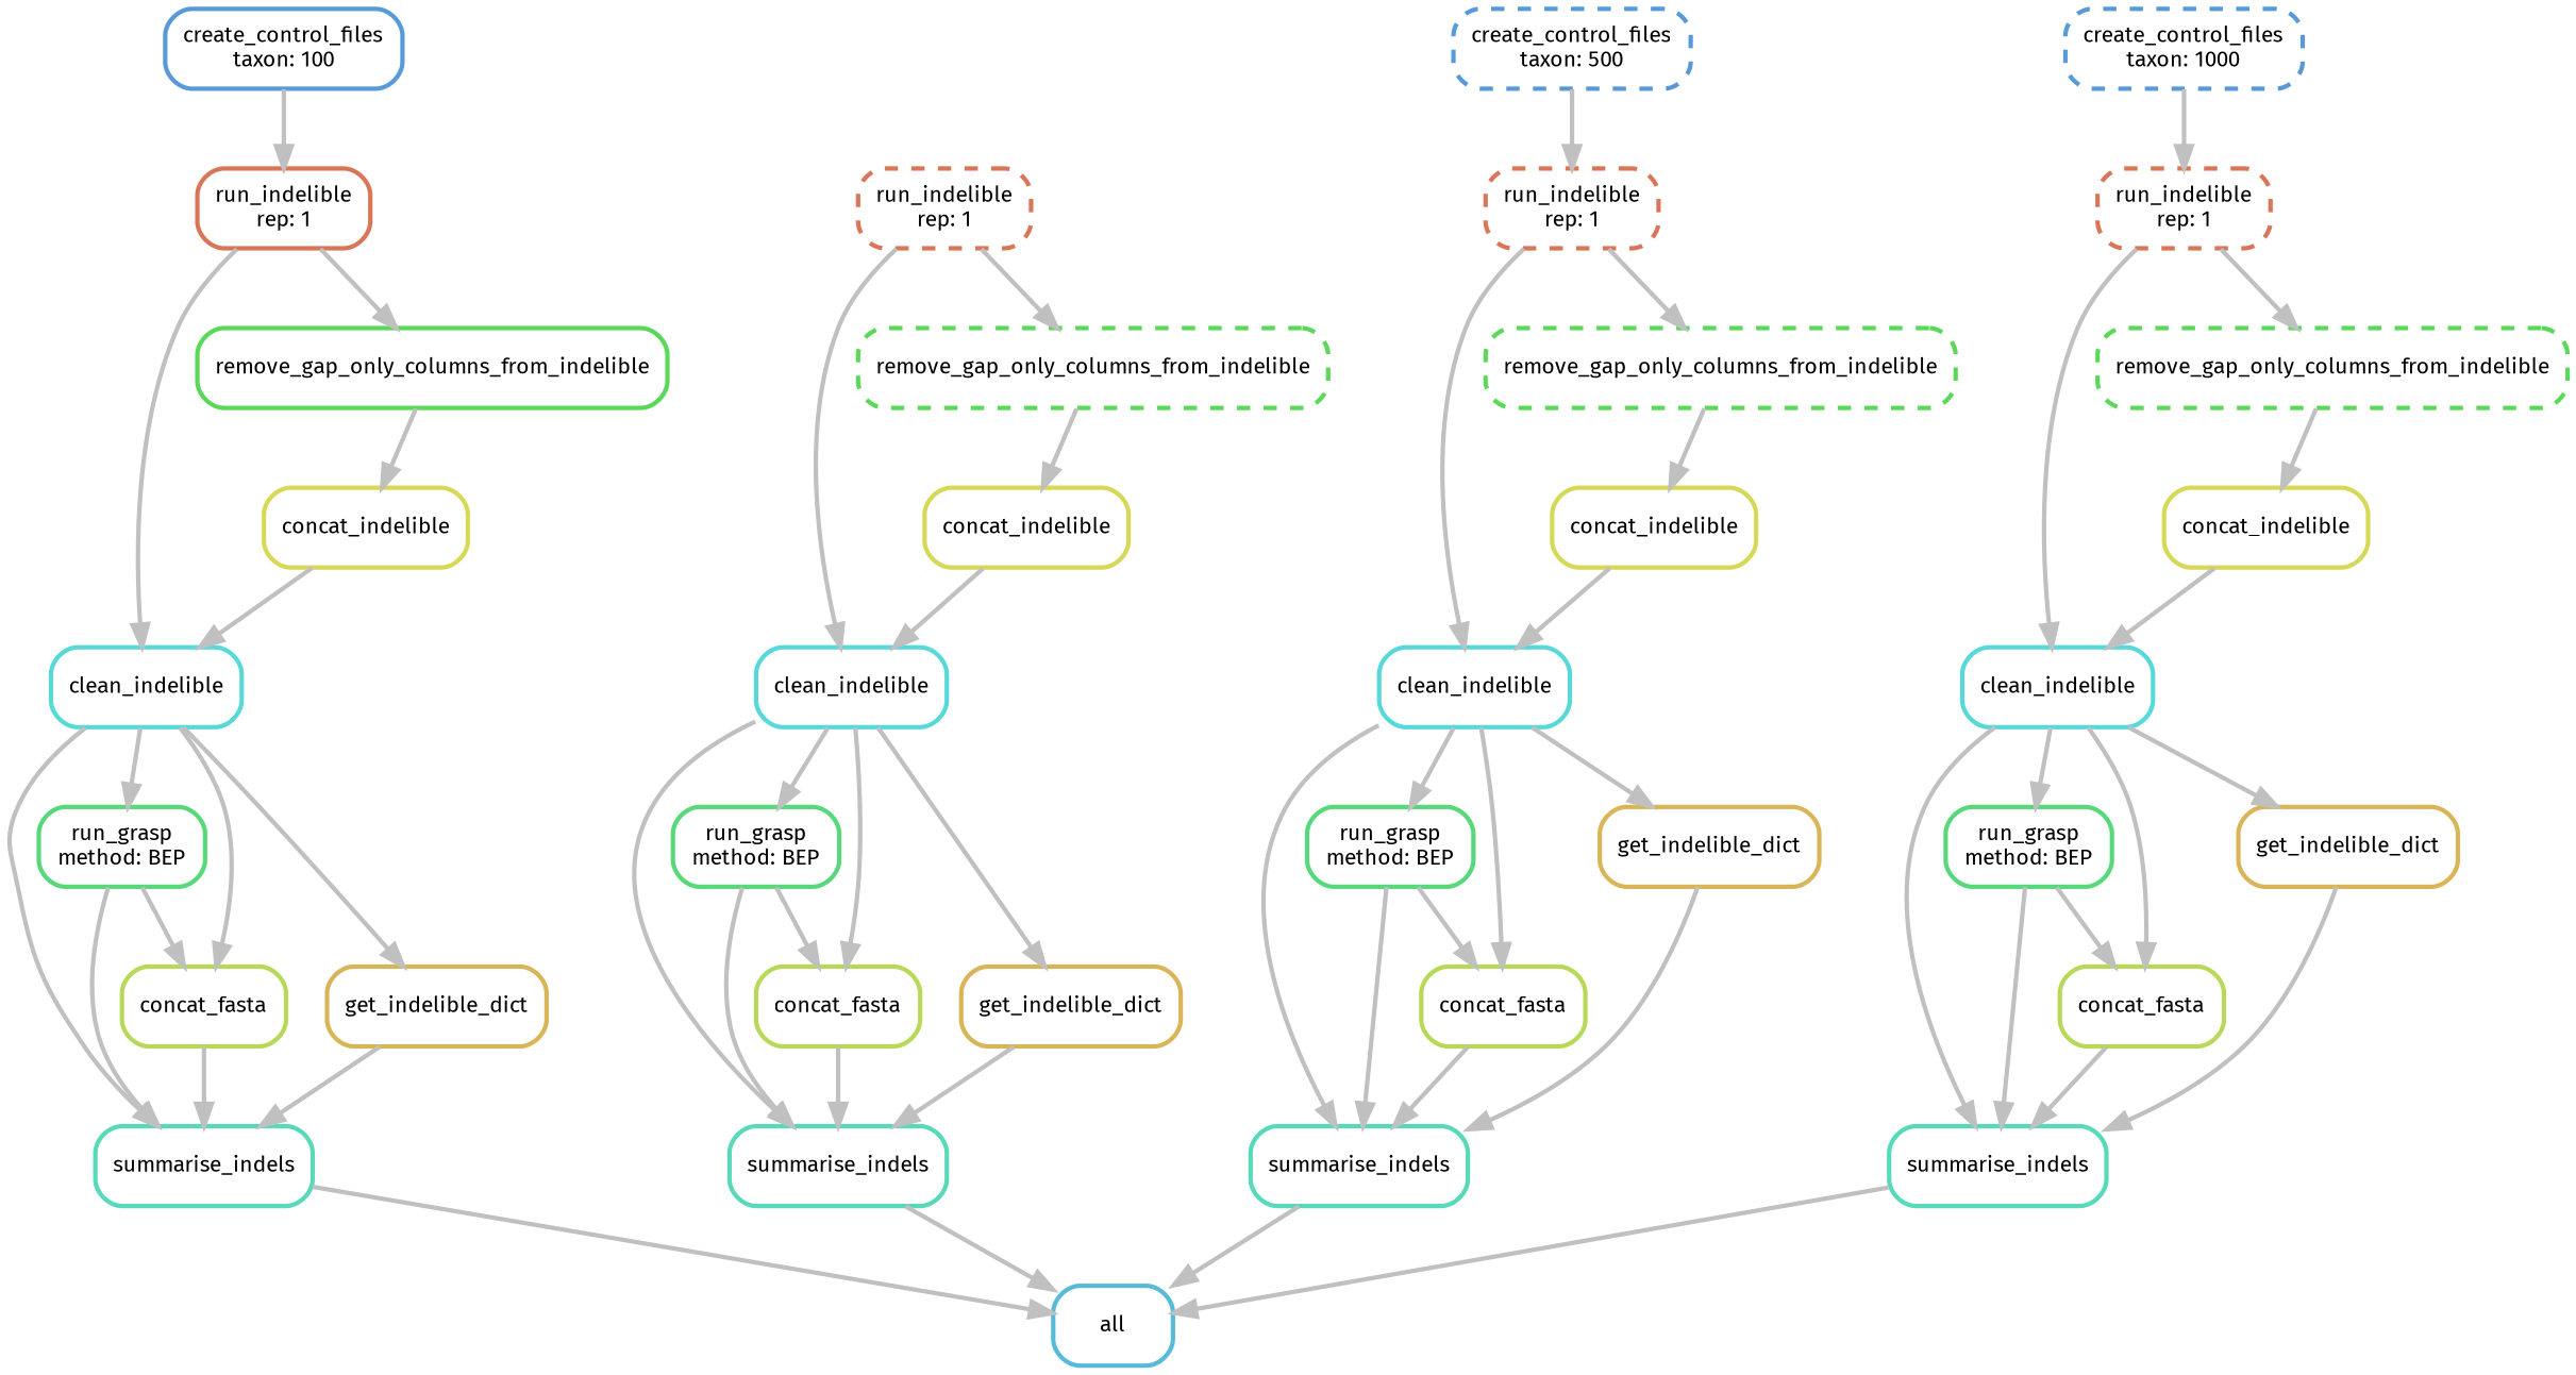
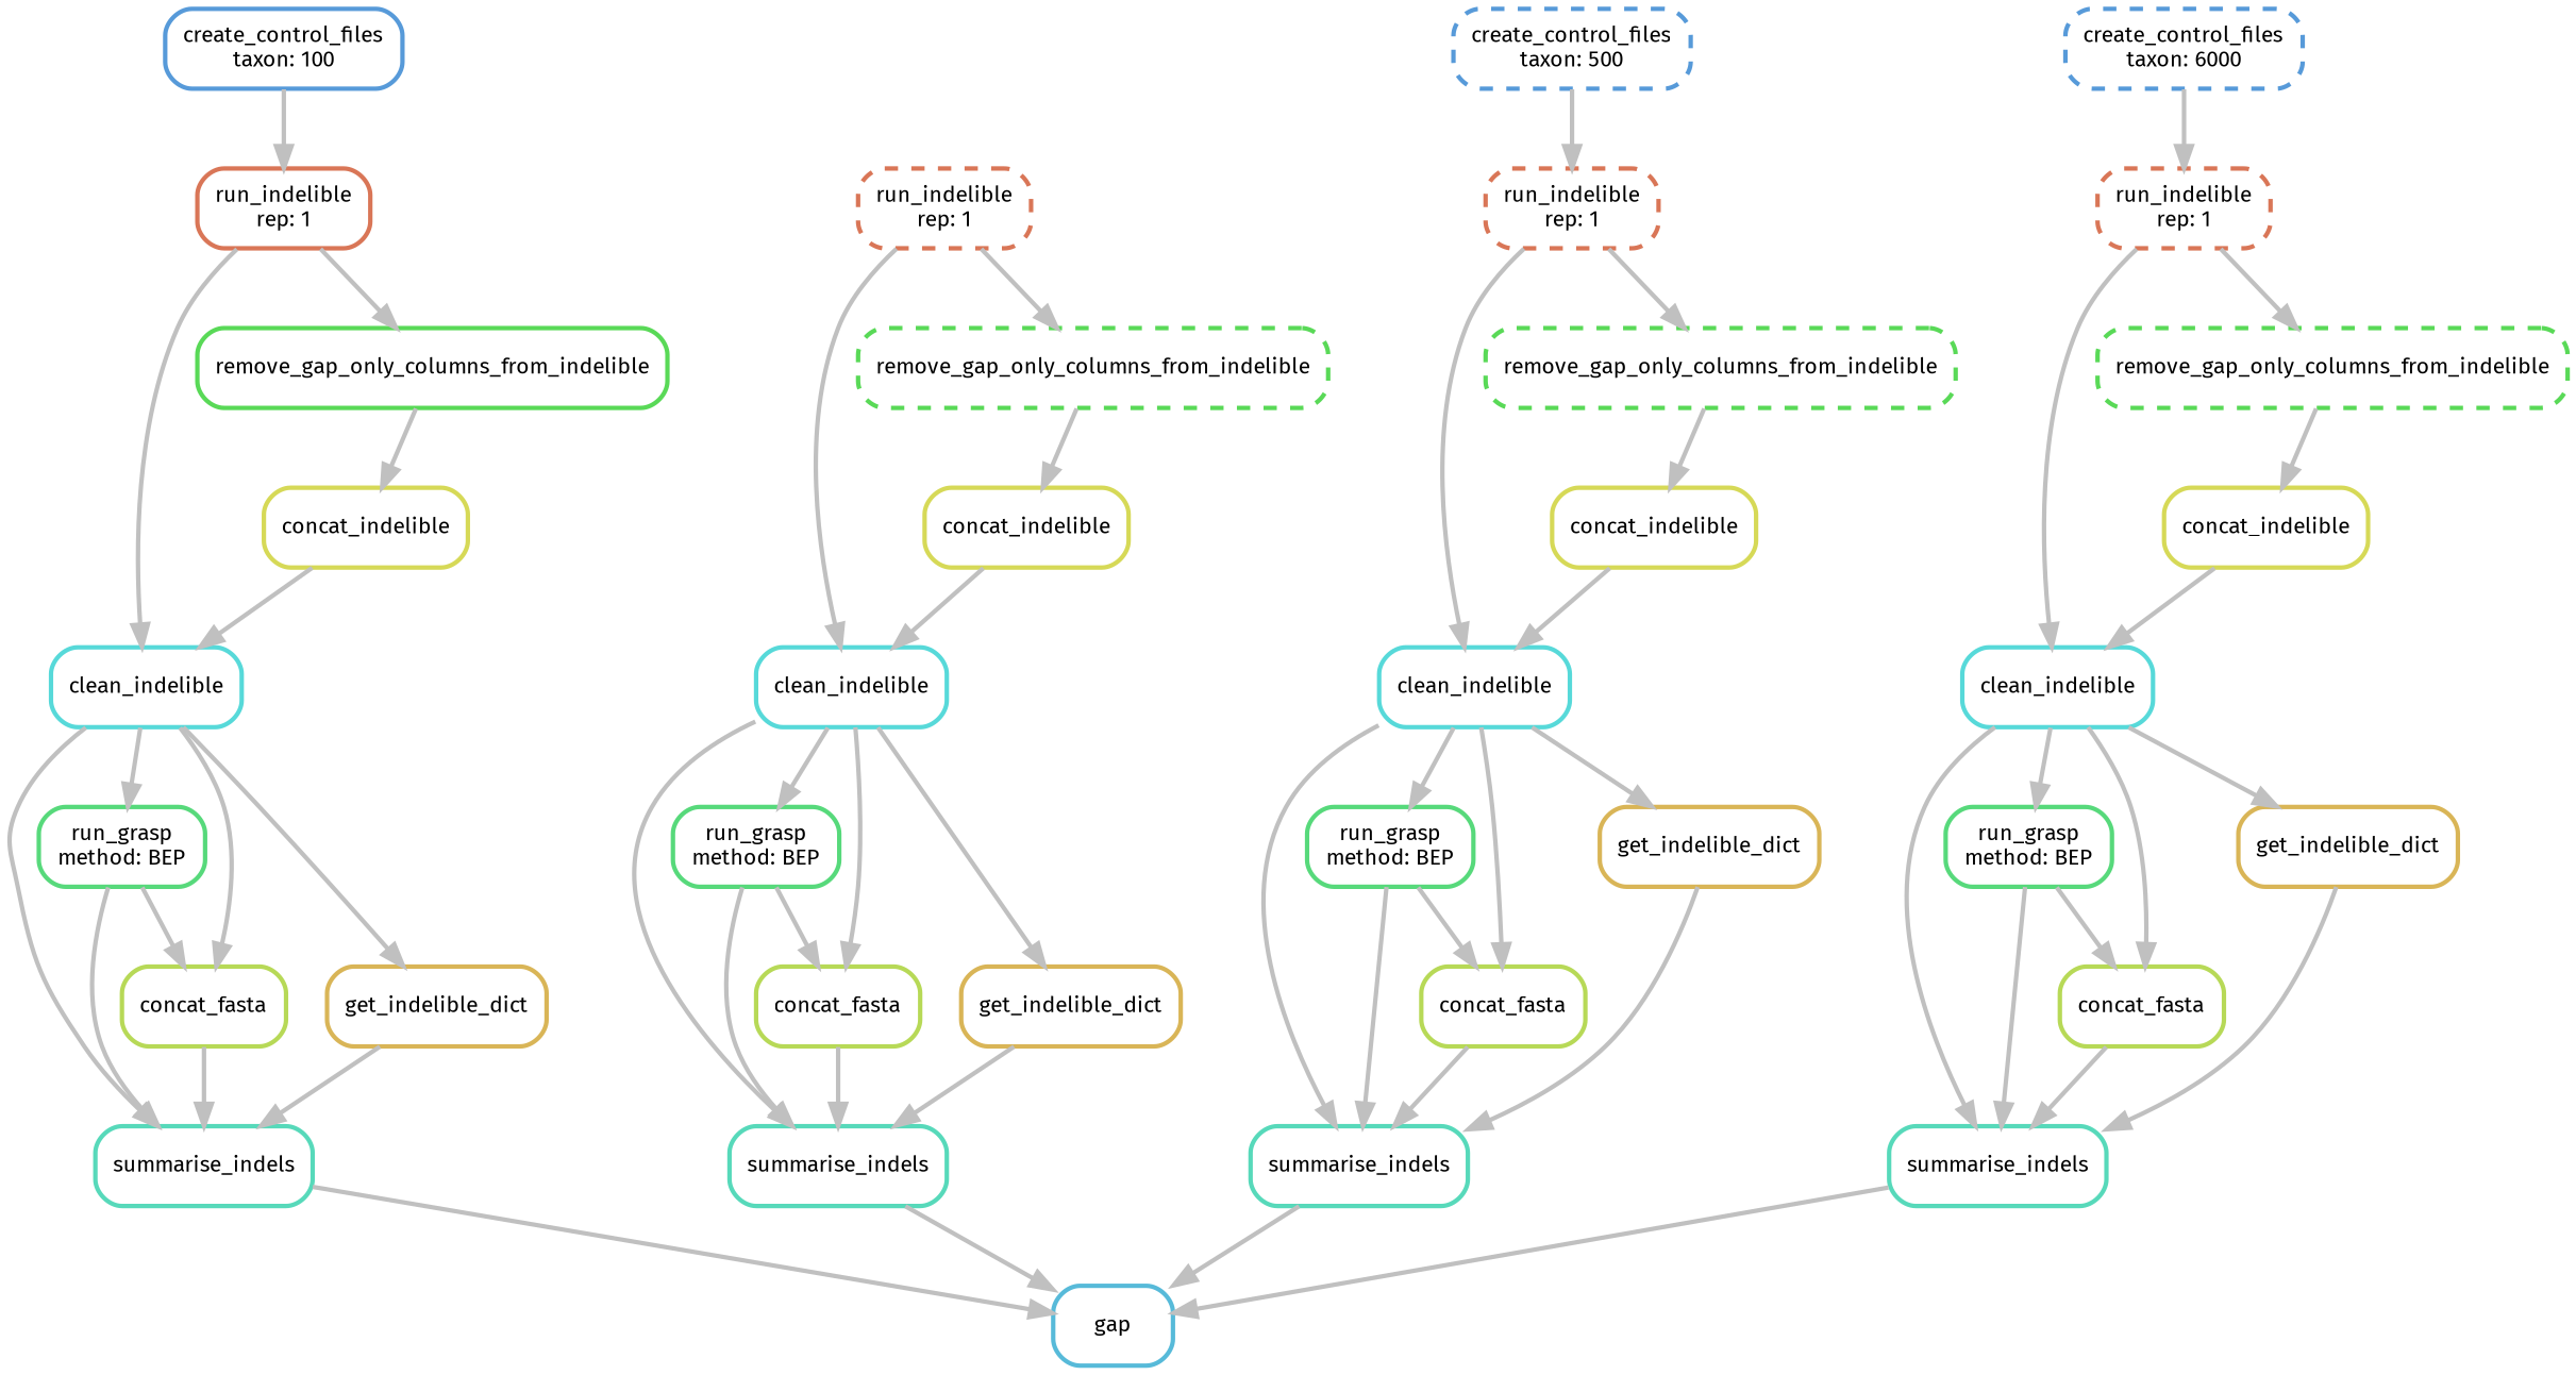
  digraph {
    bgcolor=white
    fontname="Fira Sans"
    node [color="0.46 0.6 0.85" fontname="Fira Sans" fontsize=10 penwidth=2 shape=box style=rounded]
    edge [color=grey fontname="Fira Sans" penwidth=2]
-   n1 [color="0.54 0.6 0.85" height=0.5 label=all width=0.75]
+   n1 [color="0.54 0.6 0.85" height=0.5 label=gap width=0.75]
    n2 [height=0.5 label=summarise_indels width=1.3472]
    n3 [color="0.38 0.6 0.85" height=0.5 label="run_grasp\nmethod: BEP" width=1.0417]
    n4 [color="0.21 0.6 0.85" height=0.5 label=concat_fasta width=1.0139]
    n5 [color="0.50 0.6 0.85" height=0.5 label=clean_indelible width=1.1528]
    n6 [color="0.12 0.6 0.85" height=0.5 label=get_indelible_dict width=1.3056]
    n7 [color="0.04 0.6 0.85" height=0.5 label="run_indelible\nrep: 1" width=1.0139]
    n8 [color="0.33 0.6 0.85" height=0.5 label=remove_gap_only_columns_from_indelible width=2.875]
    n9 [color="0.17 0.6 0.85" height=0.5 label=concat_indelible width=1.2222]
    n10 [color="0.58 0.6 0.85" height=0.5 label="create_control_files\ntaxon: 100" width=1.4306]
    n11 [height=0.5 label=summarise_indels width=1.3472]
    n12 [color="0.38 0.6 0.85" height=0.5 label="run_grasp\nmethod: BEP" width=1.0417]
    n13 [color="0.21 0.6 0.85" height=0.5 label=concat_fasta width=1.0139]
    n14 [color="0.50 0.6 0.85" height=0.5 label=clean_indelible width=1.1528]
    n15 [color="0.12 0.6 0.85" height=0.5 label=get_indelible_dict width=1.3056]
    n16 [color="0.04 0.6 0.85" height=0.5 label="run_indelible\nrep: 1" style="rounded,dashed" width=1.0139]
    n17 [color="0.33 0.6 0.85" height=0.5 label=remove_gap_only_columns_from_indelible style="rounded,dashed" width=2.875]
    n18 [color="0.17 0.6 0.85" height=0.5 label=concat_indelible width=1.2222]
    n19 [height=0.5 label=summarise_indels width=1.3472]
    n20 [color="0.38 0.6 0.85" height=0.5 label="run_grasp\nmethod: BEP" width=1.0417]
    n21 [color="0.21 0.6 0.85" height=0.5 label=concat_fasta width=1.0139]
    n22 [color="0.50 0.6 0.85" height=0.5 label=clean_indelible width=1.1528]
    n23 [color="0.12 0.6 0.85" height=0.5 label=get_indelible_dict width=1.3056]
    n24 [color="0.04 0.6 0.85" height=0.5 label="run_indelible\nrep: 1" style="rounded,dashed" width=1.0139]
    n25 [color="0.33 0.6 0.85" height=0.5 label=remove_gap_only_columns_from_indelible style="rounded,dashed" width=2.875]
    n26 [color="0.17 0.6 0.85" height=0.5 label=concat_indelible width=1.2222]
    n27 [color="0.58 0.6 0.85" height=0.5 label="create_control_files\ntaxon: 500" style="rounded,dashed" width=1.4306]
    n28 [height=0.5 label=summarise_indels width=1.3472]
    n29 [color="0.38 0.6 0.85" height=0.5 label="run_grasp\nmethod: BEP" width=1.0417]
    n30 [color="0.21 0.6 0.85" height=0.5 label=concat_fasta width=1.0139]
    n31 [color="0.50 0.6 0.85" height=0.5 label=clean_indelible width=1.1528]
    n32 [color="0.12 0.6 0.85" height=0.5 label=get_indelible_dict width=1.3056]
    n33 [color="0.04 0.6 0.85" height=0.5 label="run_indelible\nrep: 1" style="rounded,dashed" width=1.0139]
    n34 [color="0.33 0.6 0.85" height=0.5 label=remove_gap_only_columns_from_indelible style="rounded,dashed" width=2.875]
    n35 [color="0.17 0.6 0.85" height=0.5 label=concat_indelible width=1.2222]
-   n36 [color="0.58 0.6 0.85" height=0.5 label="create_control_files\ntaxon: 1000" style="rounded,dashed" width=1.4306]
+   n36 [color="0.58 0.6 0.85" height=0.5 label="create_control_files\ntaxon: 6000" style="rounded,dashed" width=1.4306]
    n2 -> n1
    n3 -> n2
    n3 -> n4
    n4 -> n2
    n5 -> n2
    n5 -> n3
    n5 -> n4
    n5 -> n6
    n6 -> n2
    n7 -> n5
    n7 -> n8
    n8 -> n9
    n9 -> n5
    n10 -> n7
    n11 -> n1
    n12 -> n11
    n12 -> n13
    n13 -> n11
    n14 -> n11
    n14 -> n12
    n14 -> n13
    n14 -> n15
    n15 -> n11
    n16 -> n14
    n16 -> n17
    n17 -> n18
    n18 -> n14
    n19 -> n1
    n20 -> n19
    n20 -> n21
    n21 -> n19
    n22 -> n19
    n22 -> n20
    n22 -> n21
    n22 -> n23
    n23 -> n19
    n24 -> n22
    n24 -> n25
    n25 -> n26
    n26 -> n22
    n27 -> n24
    n28 -> n1
    n29 -> n28
    n29 -> n30
    n30 -> n28
    n31 -> n28
    n31 -> n29
    n31 -> n30
    n31 -> n32
    n32 -> n28
    n33 -> n31
    n33 -> n34
    n34 -> n35
    n35 -> n31
    n36 -> n33
  }
